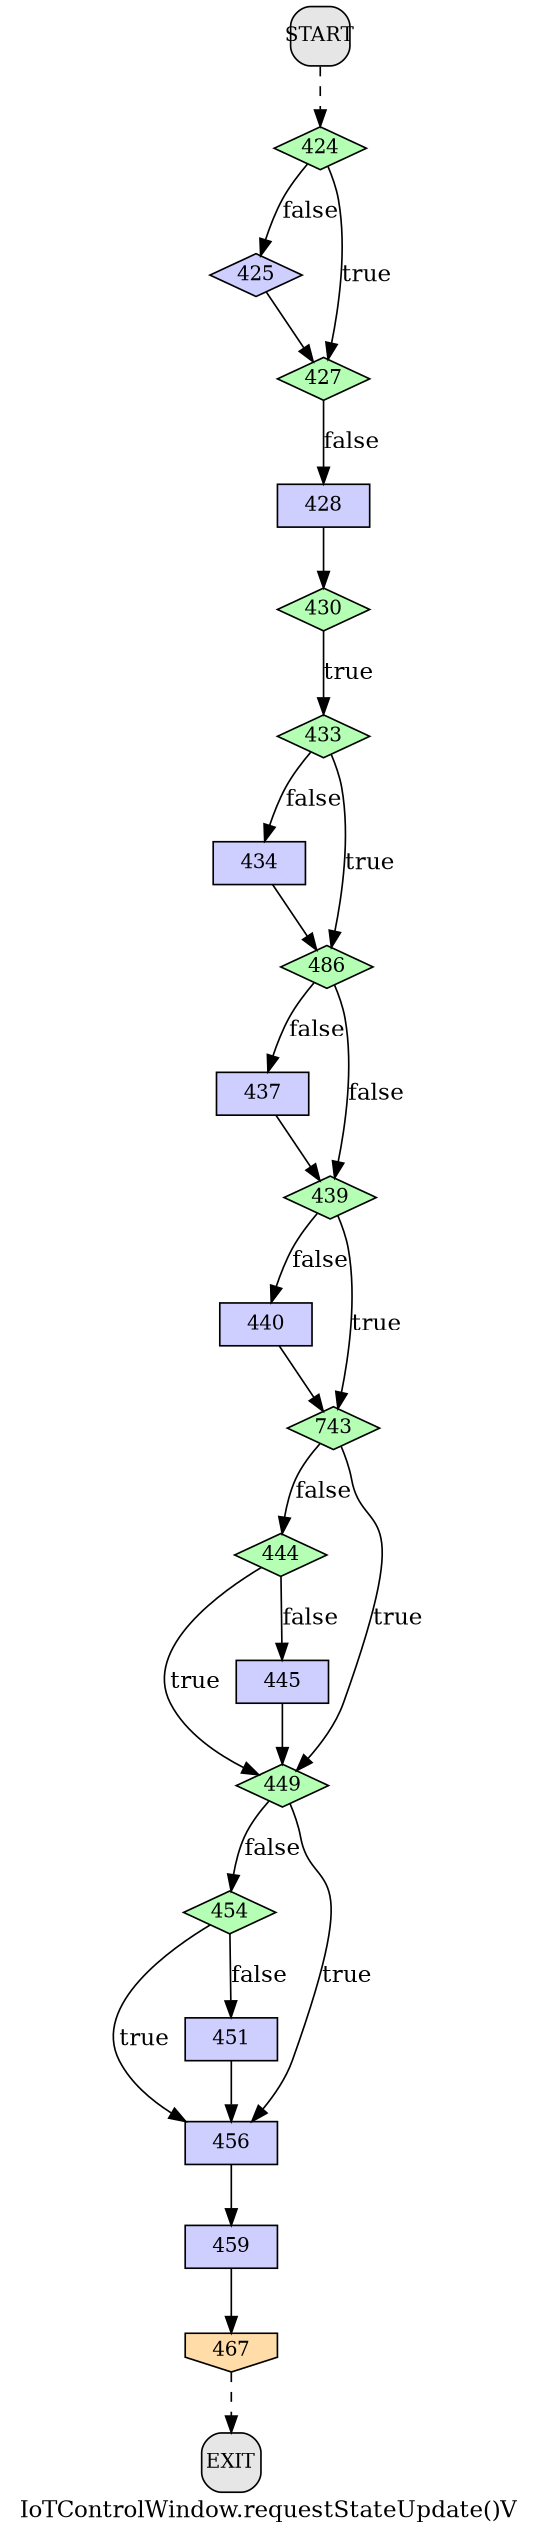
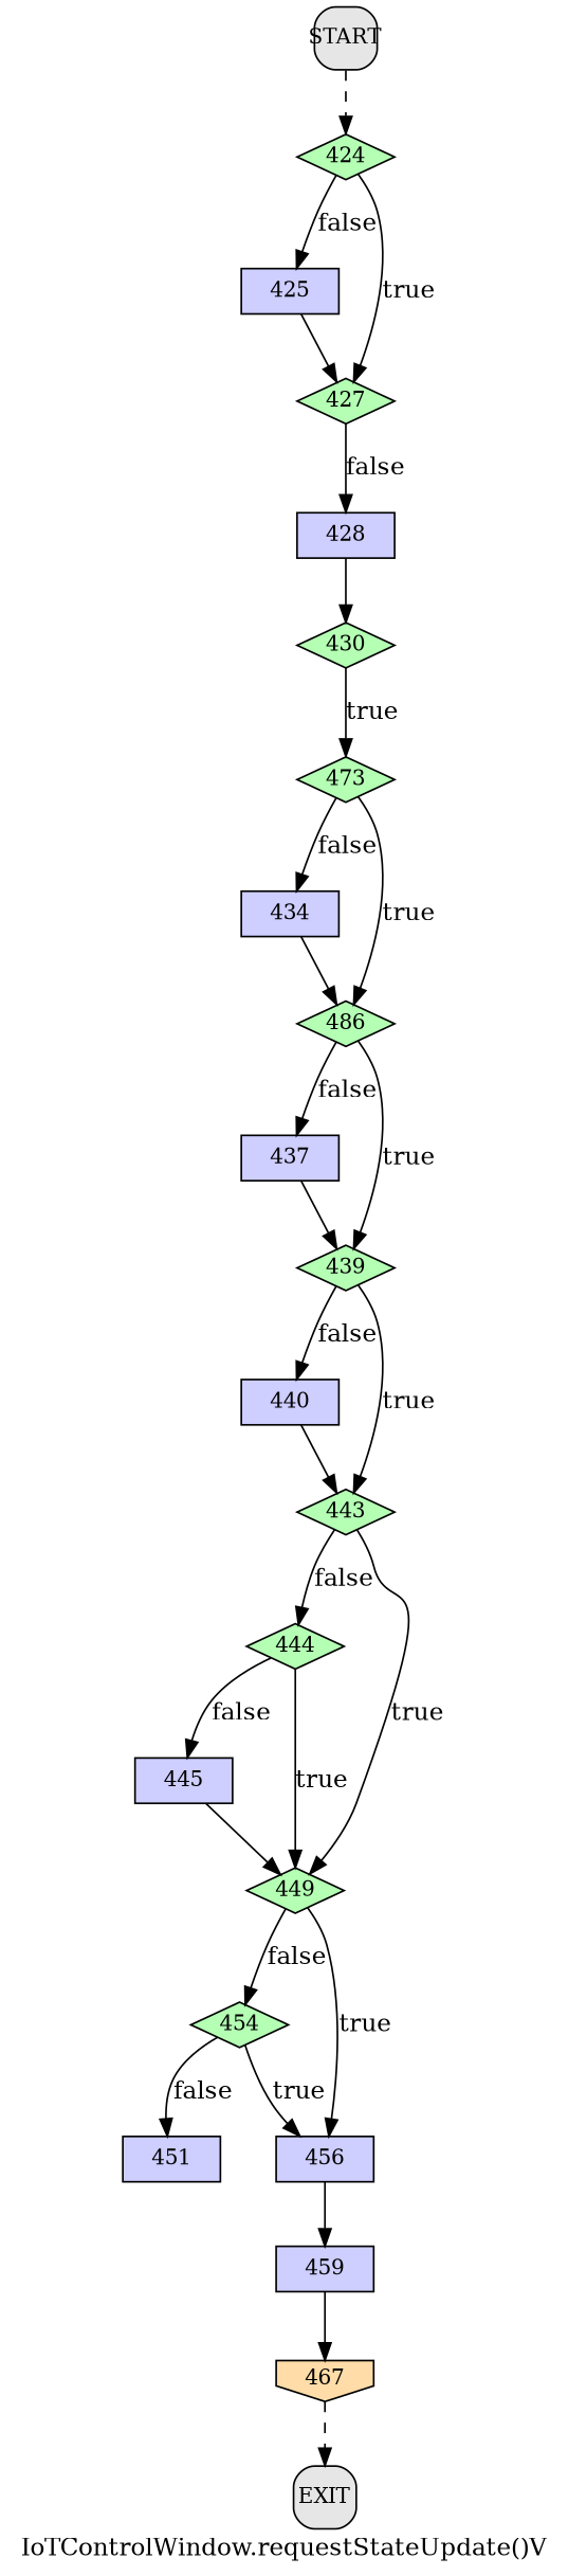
  digraph {
    label="IoTControlWindow.requestStateUpdate()V"
    node [fillcolor="#B4FFB4" fixedsize=true fontsize=12 shape=box style=filled]
    edge [style=solid]
    n1 [height=0.36 label=424 shape=diamond width=0.78]
-   n2 [fillcolor="#CECEFF" height=0.36 label=425 shape=diamond width=0.78]
+   n2 [fillcolor="#CECEFF" height=0.36 label=425 width=0.78]
    n3 [height=0.36 label=427 shape=diamond width=0.78]
    n4 [fillcolor="#CECEFF" height=0.36 label=428 width=0.78]
    n5 [height=0.36 label=430 shape=diamond width=0.78]
-   n6 [height=0.36 label=433 shape=diamond width=0.78]
+   n6 [height=0.36 label=473 shape=diamond width=0.78]
    n7 [fillcolor="#CECEFF" height=0.36 label=434 width=0.78]
    n8 [height=0.36 label=486 shape=diamond width=0.78]
    n9 [fillcolor="#CECEFF" height=0.36 label=437 width=0.78]
    n10 [height=0.36 label=439 shape=diamond width=0.78]
    n11 [fillcolor="#CECEFF" height=0.36 label=440 width=0.78]
-   n12 [height=0.36 label=743 shape=diamond width=0.78]
+   n12 [height=0.36 label=443 shape=diamond width=0.78]
    n13 [height=0.36 label=444 shape=diamond width=0.78]
    n14 [height=0.36 label=449 shape=diamond width=0.78]
    n15 [fillcolor="#CECEFF" height=0.36 label=445 width=0.78]
    n16 [height=0.36 label=454 shape=diamond width=0.78]
    n17 [fillcolor="#CECEFF" height=0.36 label=456 width=0.78]
    n18 [fillcolor="#CECEFF" height=0.36 label=451 width=0.78]
    n19 [fillcolor="#CECEFF" height=0.36 label=459 width=0.78]
    n20 [fillcolor="#FFDCA8" height=0.36 label=467 shape=invhouse width=0.78]
    n21 [fillcolor="#E6E6E6" height=0.5 label=EXIT style="filled, rounded" width=0.5]
    n22 [fillcolor="#E6E6E6" height=0.5 label=START style="filled, rounded" width=0.5]
    n1 -> n2 [label=false]
    n1 -> n3 [label=true]
    n2 -> n3
    n3 -> n4 [label=false]
    n4 -> n5
    n5 -> n6 [label=true]
    n6 -> n7 [label=false]
    n6 -> n8 [label=true]
    n7 -> n8
    n8 -> n9 [label=false]
-   n8 -> n10 [label=false]
+   n8 -> n10 [label=true]
    n9 -> n10
    n10 -> n11 [label=false]
    n10 -> n12 [label=true]
    n11 -> n12
    n12 -> n13 [label=false]
    n12 -> n14 [label=true]
    n13 -> n14 [label=true]
    n13 -> n15 [label=false]
    n14 -> n16 [label=false]
    n14 -> n17 [label=true]
    n15 -> n14
    n16 -> n17 [label=true]
    n16 -> n18 [label=false]
    n17 -> n19
-   n18 -> n17
    n19 -> n20
    n20 -> n21 [style=dashed]
    n22 -> n1 [style=dashed]
  }
